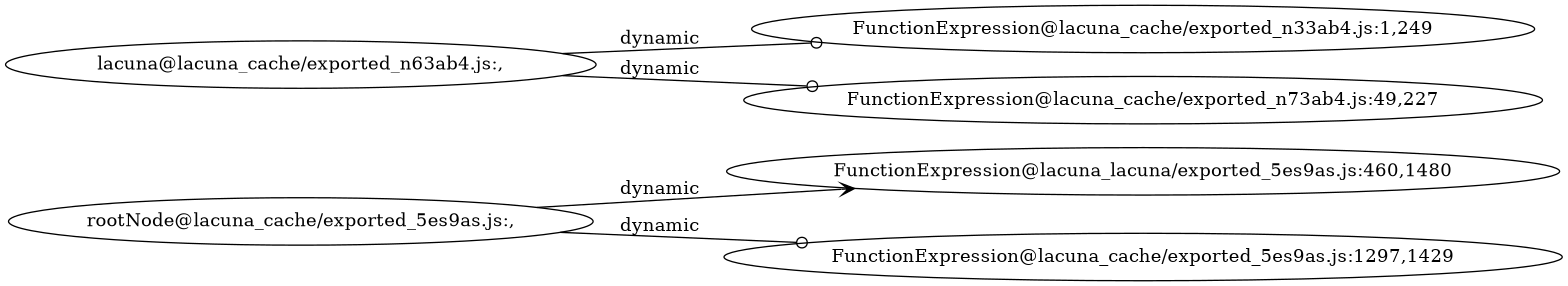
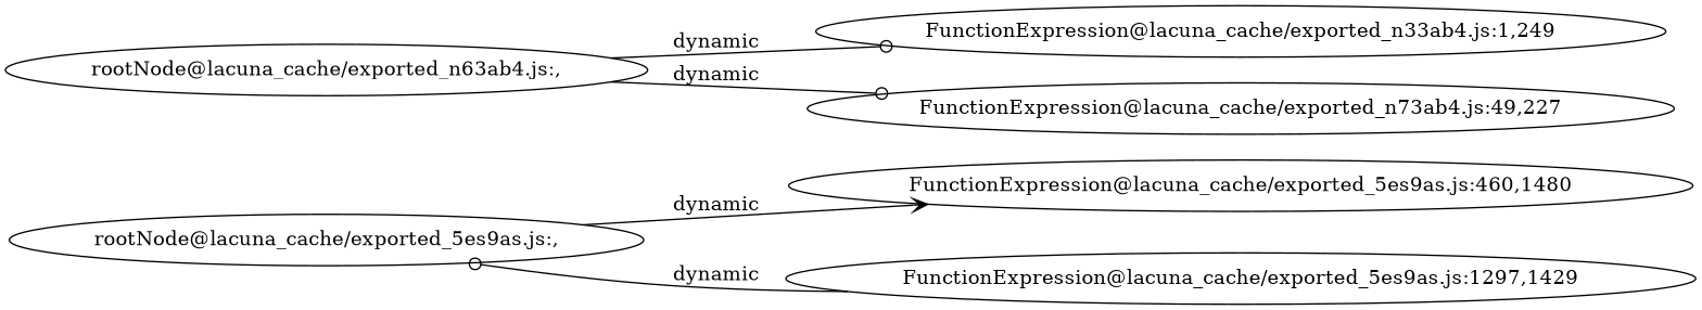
  digraph {
    rankdir=LR
    edge [arrowhead=odot]
    "rootNode@lacuna_cache/exported_5es9as.js:,"
-   "FunctionExpression@lacuna_cache/exported_5es9as.js:460,1480" [label="FunctionExpression@lacuna_lacuna/exported_5es9as.js:460,1480"]
+   "FunctionExpression@lacuna_cache/exported_5es9as.js:460,1480"
    "FunctionExpression@lacuna_cache/exported_5es9as.js:1297,1429"
    n4 [label="FunctionExpression@lacuna_cache/exported_n33ab4.js:1,249"]
-   "rootNode@lacuna_cache/exported_n63ab4.js:," [label="lacuna@lacuna_cache/exported_n63ab4.js:,"]
+   "rootNode@lacuna_cache/exported_n63ab4.js:,"
    n6 [label="FunctionExpression@lacuna_cache/exported_n73ab4.js:49,227"]
    "rootNode@lacuna_cache/exported_5es9as.js:," -> "FunctionExpression@lacuna_cache/exported_5es9as.js:460,1480" [arrowhead=vee label=dynamic]
-   "rootNode@lacuna_cache/exported_5es9as.js:," -> "FunctionExpression@lacuna_cache/exported_5es9as.js:1297,1429" [label=dynamic]
+   "FunctionExpression@lacuna_cache/exported_5es9as.js:1297,1429" -> "rootNode@lacuna_cache/exported_5es9as.js:," [label=dynamic]
    "rootNode@lacuna_cache/exported_n63ab4.js:," -> n4 [label=dynamic]
    "rootNode@lacuna_cache/exported_n63ab4.js:," -> n6 [label=dynamic]
  }
